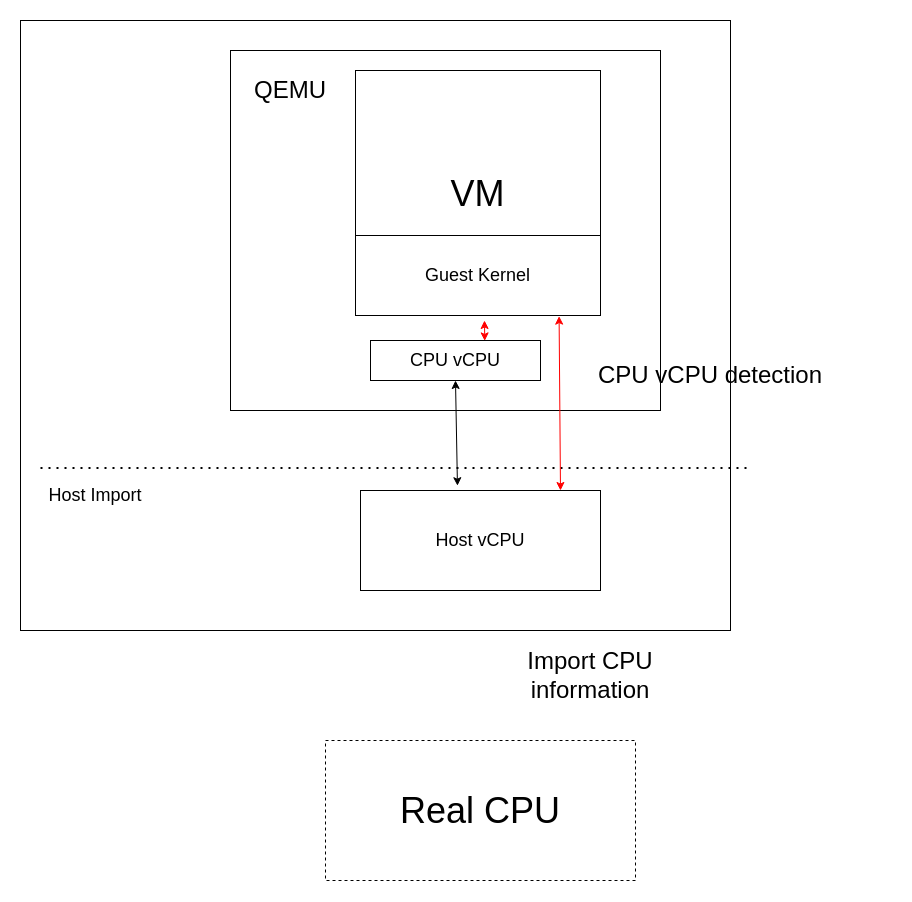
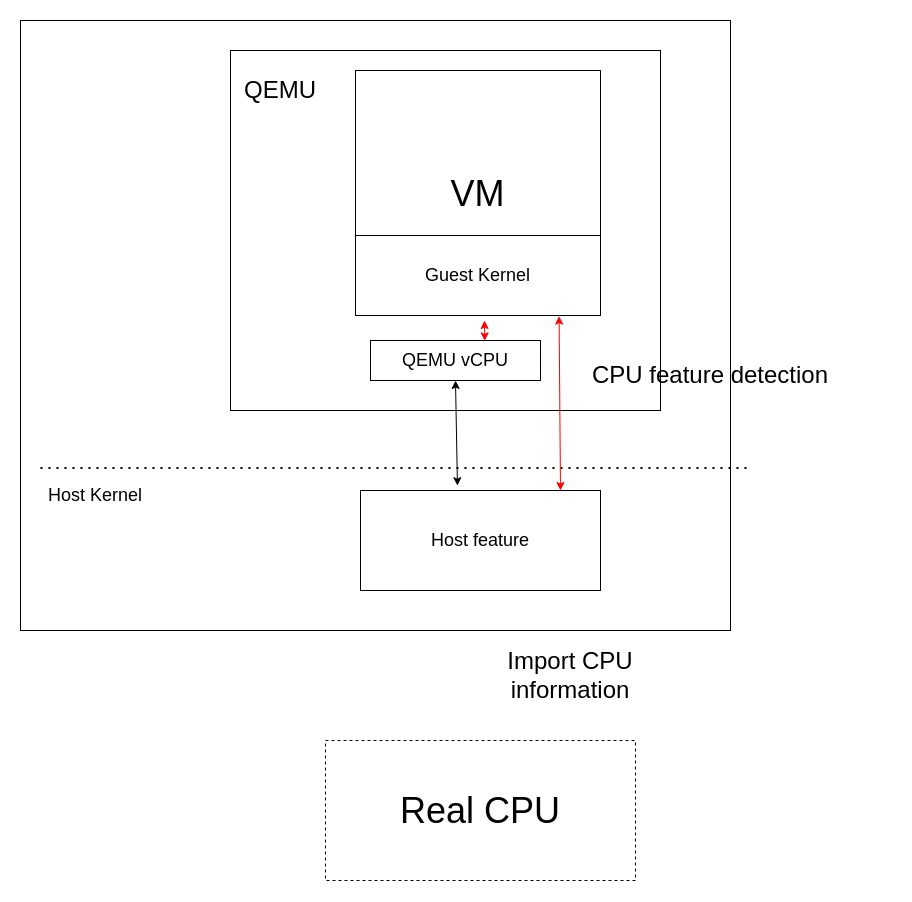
  <mxCell id="0" />
  <mxCell id="1" parent="0" />
  <mxCell id="2" value="" style="rounded=0;whiteSpace=wrap;html=1;" parent="1" vertex="1"><mxGeometry x="20" y="20" width="710" height="610" as="geometry" /></mxCell>
  <mxCell id="3" value="" style="rounded=0;whiteSpace=wrap;html=1;" parent="1" vertex="1"><mxGeometry x="230" y="50" width="430" height="360" as="geometry" /></mxCell>
- <mxCell id="4" value="&lt;font style=&quot;font-size: 18px;&quot;&gt;Host vCPU&lt;/font&gt;" style="rounded=0;whiteSpace=wrap;html=1;" parent="1" vertex="1"><mxGeometry x="360" y="490" width="240" height="100" as="geometry" /></mxCell>
+ <mxCell id="4" value="&lt;font style=&quot;font-size: 18px;&quot;&gt;Host feature&lt;/font&gt;" style="rounded=0;whiteSpace=wrap;html=1;" parent="1" vertex="1"><mxGeometry x="360" y="490" width="240" height="100" as="geometry" /></mxCell>
  <mxCell id="5" value="&lt;font style=&quot;font-size: 36px;&quot;&gt;Real CPU&lt;/font&gt;" style="rounded=0;whiteSpace=wrap;html=1;dashed=1;" parent="1" vertex="1"><mxGeometry x="325" y="740" width="310" height="140" as="geometry" /></mxCell>
- <mxCell id="6" value="&lt;font style=&quot;font-size: 24px;&quot;&gt;QEMU&lt;/font&gt;" style="text;html=1;strokeColor=none;fillColor=none;align=center;verticalAlign=middle;whiteSpace=wrap;rounded=0;" parent="1" vertex="1"><mxGeometry x="240" y="70" width="100" height="40" as="geometry" /></mxCell>
- <mxCell id="7" value="&lt;font style=&quot;font-size: 24px;&quot;&gt;Import CPU information&lt;/font&gt;" style="text;html=1;strokeColor=none;fillColor=none;align=center;verticalAlign=middle;whiteSpace=wrap;rounded=0;" parent="1" vertex="1"><mxGeometry x="500" y="660" width="180" height="30" as="geometry" /></mxCell>
+ <mxCell id="6" value="&lt;font style=&quot;font-size: 24px;&quot;&gt;QEMU&lt;/font&gt;" style="text;html=1;strokeColor=none;fillColor=none;align=center;verticalAlign=middle;whiteSpace=wrap;rounded=0;" parent="1" vertex="1"><mxGeometry x="230" y="70" width="100" height="40" as="geometry" /></mxCell>
+ <mxCell id="7" value="&lt;font style=&quot;font-size: 24px;&quot;&gt;Import CPU information&lt;/font&gt;" style="text;html=1;strokeColor=none;fillColor=none;align=center;verticalAlign=middle;whiteSpace=wrap;rounded=0;" parent="1" vertex="1"><mxGeometry x="480" y="660" width="180" height="30" as="geometry" /></mxCell>
  <mxCell id="8" value="&lt;font style=&quot;font-size: 36px;&quot;&gt;VM&lt;/font&gt;" style="whiteSpace=wrap;html=1;aspect=fixed;" parent="1" vertex="1"><mxGeometry x="355" y="70" width="245" height="245" as="geometry" /></mxCell>
  <mxCell id="9" value="" style="endArrow=classic;startArrow=classic;html=1;rounded=0;exitX=0.404;exitY=-0.048;exitDx=0;exitDy=0;entryX=0.5;entryY=1;entryDx=0;entryDy=0;exitPerimeter=0;" parent="1" source="4" target="14" edge="1"><mxGeometry width="50" height="50" relative="1" as="geometry"><mxPoint x="432" y="490" as="sourcePoint" /><mxPoint x="430" y="400" as="targetPoint" /><Array as="points" /></mxGeometry></mxCell>
- <mxCell id="10" value="&lt;font style=&quot;font-size: 24px;&quot;&gt;CPU vCPU detection&lt;/font&gt;" style="text;html=1;strokeColor=none;fillColor=none;align=center;verticalAlign=middle;whiteSpace=wrap;rounded=0;" parent="1" vertex="1"><mxGeometry x="530" y="360" width="360" height="30" as="geometry" /></mxCell>
+ <mxCell id="10" value="&lt;font style=&quot;font-size: 24px;&quot;&gt;CPU feature detection&lt;/font&gt;" style="text;html=1;strokeColor=none;fillColor=none;align=center;verticalAlign=middle;whiteSpace=wrap;rounded=0;" parent="1" vertex="1"><mxGeometry x="530" y="360" width="360" height="30" as="geometry" /></mxCell>
  <mxCell id="11" value="&lt;font style=&quot;font-size: 18px;&quot;&gt;Guest Kernel&lt;/font&gt;" style="rounded=0;whiteSpace=wrap;html=1;" parent="1" vertex="1"><mxGeometry x="355" y="235" width="245" height="80" as="geometry" /></mxCell>
  <mxCell id="12" value="" style="endArrow=none;dashed=1;html=1;dashPattern=1 3;strokeWidth=2;rounded=0;exitX=0;exitY=0.75;exitDx=0;exitDy=0;entryX=1;entryY=0.75;entryDx=0;entryDy=0;" parent="1" edge="1"><mxGeometry width="50" height="50" relative="1" as="geometry"><mxPoint x="40" y="467.5" as="sourcePoint" /><mxPoint x="750" y="467.5" as="targetPoint" /></mxGeometry></mxCell>
- <mxCell id="13" value="&lt;font style=&quot;font-size: 18px;&quot;&gt;Host Import&lt;/font&gt;" style="text;html=1;strokeColor=none;fillColor=none;align=center;verticalAlign=middle;whiteSpace=wrap;rounded=0;" parent="1" vertex="1"><mxGeometry x="20" y="480" width="150" height="30" as="geometry" /></mxCell>
- <mxCell id="14" value="&lt;font style=&quot;font-size: 18px;&quot;&gt;CPU vCPU&lt;/font&gt;" style="rounded=0;whiteSpace=wrap;html=1;" parent="1" vertex="1"><mxGeometry x="370" y="340" width="170" height="40" as="geometry" /></mxCell>
+ <mxCell id="13" value="&lt;font style=&quot;font-size: 18px;&quot;&gt;Host Kernel&lt;/font&gt;" style="text;html=1;strokeColor=none;fillColor=none;align=center;verticalAlign=middle;whiteSpace=wrap;rounded=0;" parent="1" vertex="1"><mxGeometry x="20" y="480" width="150" height="30" as="geometry" /></mxCell>
+ <mxCell id="14" value="&lt;font style=&quot;font-size: 18px;&quot;&gt;QEMU vCPU&lt;/font&gt;" style="rounded=0;whiteSpace=wrap;html=1;" parent="1" vertex="1"><mxGeometry x="370" y="340" width="170" height="40" as="geometry" /></mxCell>
  <mxCell id="15" value="" style="endArrow=classic;startArrow=classic;html=1;rounded=0;exitX=0.672;exitY=0.01;exitDx=0;exitDy=0;exitPerimeter=0;strokeColor=#ff0000;" edge="1" parent="1" source="14"><mxGeometry width="50" height="50" relative="1" as="geometry"><mxPoint x="540" y="460" as="sourcePoint" /><mxPoint x="484" y="320" as="targetPoint" /></mxGeometry></mxCell>
  <mxCell id="16" value="" style="endArrow=classic;startArrow=classic;html=1;rounded=0;exitX=0.672;exitY=0.01;exitDx=0;exitDy=0;exitPerimeter=0;strokeColor=#ff0000;entryX=0.831;entryY=1.008;entryDx=0;entryDy=0;entryPerimeter=0;" edge="1" parent="1" target="11"><mxGeometry width="50" height="50" relative="1" as="geometry"><mxPoint x="560" y="490" as="sourcePoint" /><mxPoint x="528.333" y="400" as="targetPoint" /></mxGeometry></mxCell>
